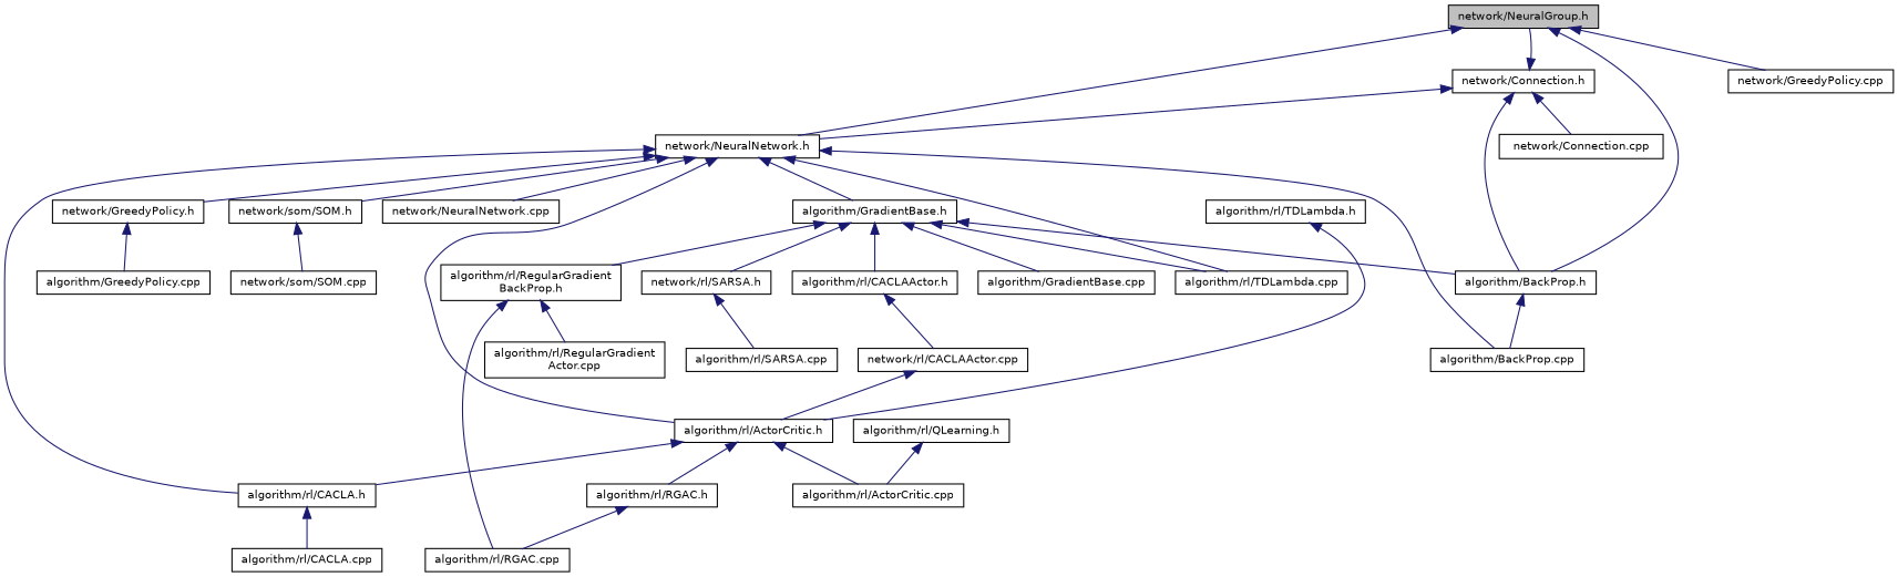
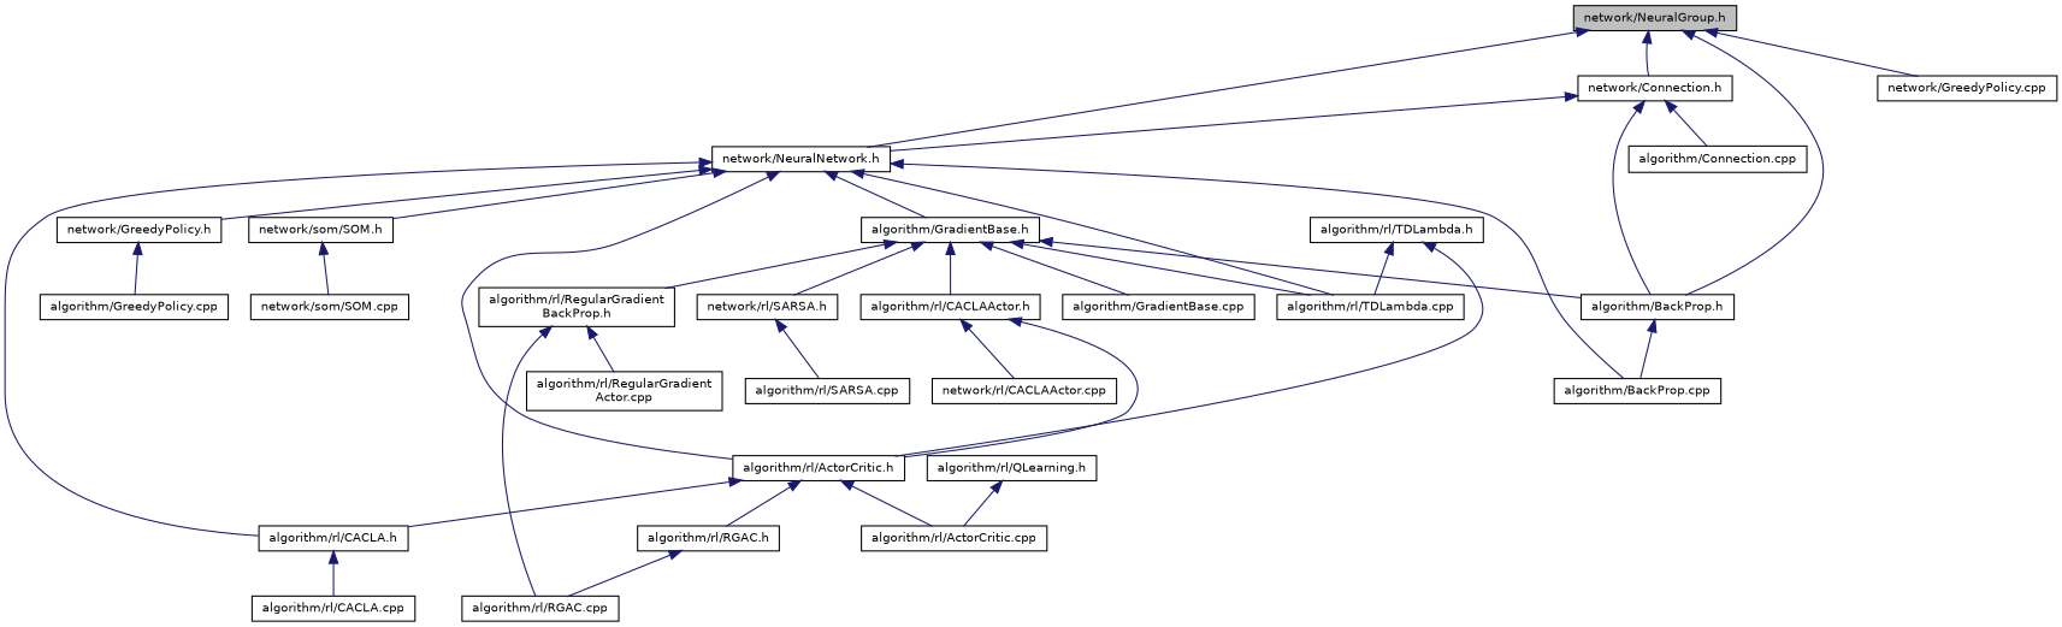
  digraph {
    node [color=black fillcolor=white fontname=Helvetica fontsize=10 shape=record style=filled]
    edge [color=midnightblue dir=back fontname=Helvetica fontsize=10 labelfontname=Helvetica labelfontsize=10 style=solid]
    n1 [fillcolor=grey75 fontcolor=black height=0.2 label="network/NeuralGroup.h" width=0.4]
    n2 [height=0.2 label="network/NeuralNetwork.h" width=0.4]
    n3 [height=0.2 label="algorithm/BackProp.h" width=0.4]
    n4 [height=0.2 label="network/Connection.h" width=0.4]
    n5 [height=0.2 label="network/GreedyPolicy.cpp" width=0.4]
    n6 [height=0.2 label="algorithm/BackProp.cpp" width=0.4]
    n7 [height=0.2 label="algorithm/GradientBase.h" width=0.4]
    n8 [height=0.2 label="algorithm/rl/ActorCritic.h" width=0.4]
    n9 [height=0.2 label="algorithm/rl/CACLA.h" width=0.4]
    n10 [height=0.2 label="algorithm/rl/TDLambda.cpp" width=0.4]
    n11 [height=0.2 label="network/GreedyPolicy.h" width=0.4]
-   n12 [height=0.2 label="network/NeuralNetwork.cpp" width=0.4]
    n13 [height=0.2 label="network/som/SOM.h" width=0.4]
-   n14 [height=0.2 label="network/Connection.cpp" width=0.4]
+   n14 [height=0.2 label="algorithm/Connection.cpp" width=0.4]
    n15 [height=0.2 label="algorithm/GradientBase.cpp" width=0.4]
    n16 [height=0.2 label="algorithm/rl/CACLAActor.h" width=0.4]
    n17 [height=0.2 label="algorithm/rl/RegularGradient\lBackProp.h" width=0.4]
    n18 [height=0.2 label="network/rl/SARSA.h" width=0.4]
    n19 [height=0.2 label="algorithm/rl/ActorCritic.cpp" width=0.4]
    n20 [height=0.2 label="algorithm/rl/RGAC.h" width=0.4]
    n21 [height=0.2 label="algorithm/rl/CACLA.cpp" width=0.4]
    n22 [height=0.2 label="algorithm/GreedyPolicy.cpp" width=0.4]
    n23 [height=0.2 label="network/som/SOM.cpp" width=0.4]
    n24 [height=0.2 label="algorithm/rl/TDLambda.h" width=0.4]
    n25 [height=0.2 label="network/rl/CACLAActor.cpp" width=0.4]
    n26 [height=0.2 label="algorithm/rl/QLearning.h" width=0.4]
    n27 [height=0.2 label="algorithm/rl/RGAC.cpp" width=0.4]
    n28 [height=0.2 label="algorithm/rl/RegularGradient\lActor.cpp" width=0.4]
    n29 [height=0.2 label="algorithm/rl/SARSA.cpp" width=0.4]
    n1 -> n2
    n1 -> n3
-   n4 -> n1
+   n1 -> n4
    n1 -> n5
    n2 -> n6
    n2 -> n7
    n2 -> n8
    n2 -> n9
    n2 -> n10
    n2 -> n11
-   n2 -> n12
    n2 -> n13
    n3 -> n6
    n4 -> n2
    n4 -> n3
    n4 -> n14
    n7 -> n3
    n7 -> n10
    n7 -> n15
    n7 -> n16
    n7 -> n17
    n7 -> n18
    n8 -> n9
    n8 -> n19
    n8 -> n20
    n9 -> n21
    n11 -> n22
    n13 -> n23
-   n25 -> n8
+   n16 -> n8
    n16 -> n25
    n17 -> n27
    n17 -> n28
    n18 -> n29
    n20 -> n27
    n24 -> n8
+   n24 -> n10
    n26 -> n19
  }
